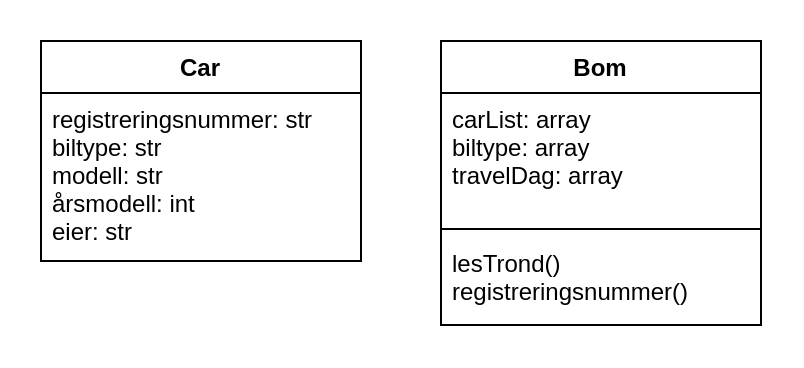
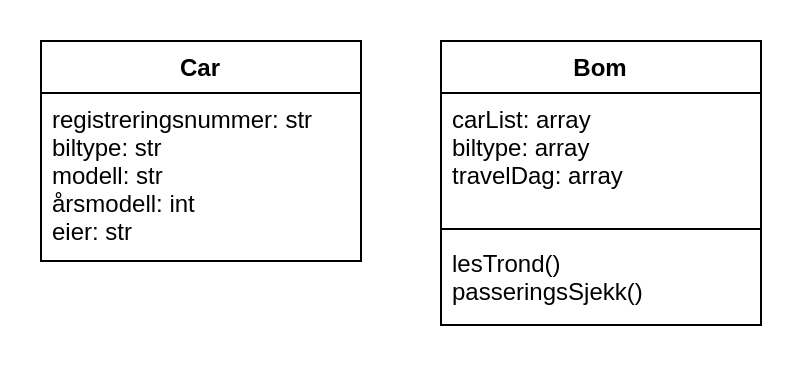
  <mxCell id="0" />
  <mxCell id="1" parent="0" />
  <mxCell id="2" value="Car" style="swimlane;fontStyle=1;align=center;verticalAlign=top;childLayout=stackLayout;horizontal=1;startSize=26;horizontalStack=0;resizeParent=1;resizeParentMax=0;resizeLast=0;collapsible=1;marginBottom=0;" parent="1" vertex="1"><mxGeometry x="20" y="20" width="160" height="110" as="geometry" /></mxCell>
  <mxCell id="3" value="registreringsnummer: str&#10;biltype: str&#10;modell: str&#10;årsmodell: int&#10;eier: str" style="text;strokeColor=none;fillColor=none;align=left;verticalAlign=top;spacingLeft=4;spacingRight=4;overflow=hidden;rotatable=0;points=[[0,0.5],[1,0.5]];portConstraint=eastwest;" parent="2" vertex="1"><mxGeometry y="26" width="160" height="84" as="geometry" /></mxCell>
  <mxCell id="4" value="Bom" style="swimlane;fontStyle=1;align=center;verticalAlign=top;childLayout=stackLayout;horizontal=1;startSize=26;horizontalStack=0;resizeParent=1;resizeParentMax=0;resizeLast=0;collapsible=1;marginBottom=0;" vertex="1" parent="1"><mxGeometry x="220" y="20" width="160" height="142" as="geometry" /></mxCell>
  <mxCell id="5" value="carList: array&#10;biltype: array&#10;travelDag: array" style="text;strokeColor=none;fillColor=none;align=left;verticalAlign=top;spacingLeft=4;spacingRight=4;overflow=hidden;rotatable=0;points=[[0,0.5],[1,0.5]];portConstraint=eastwest;" vertex="1" parent="4"><mxGeometry y="26" width="160" height="64" as="geometry" /></mxCell>
  <mxCell id="6" value="" style="line;strokeWidth=1;fillColor=none;align=left;verticalAlign=middle;spacingTop=-1;spacingLeft=3;spacingRight=3;rotatable=0;labelPosition=right;points=[];portConstraint=eastwest;strokeColor=inherit;" vertex="1" parent="4"><mxGeometry y="90" width="160" height="8" as="geometry" /></mxCell>
- <mxCell id="7" value="lesTrond()&#10;registreringsnummer()" style="text;strokeColor=none;fillColor=none;align=left;verticalAlign=top;spacingLeft=4;spacingRight=4;overflow=hidden;rotatable=0;points=[[0,0.5],[1,0.5]];portConstraint=eastwest;" vertex="1" parent="4"><mxGeometry y="98" width="160" height="44" as="geometry" /></mxCell>
+ <mxCell id="7" value="lesTrond()&#10;passeringsSjekk()" style="text;strokeColor=none;fillColor=none;align=left;verticalAlign=top;spacingLeft=4;spacingRight=4;overflow=hidden;rotatable=0;points=[[0,0.5],[1,0.5]];portConstraint=eastwest;" vertex="1" parent="4"><mxGeometry y="98" width="160" height="44" as="geometry" /></mxCell>
